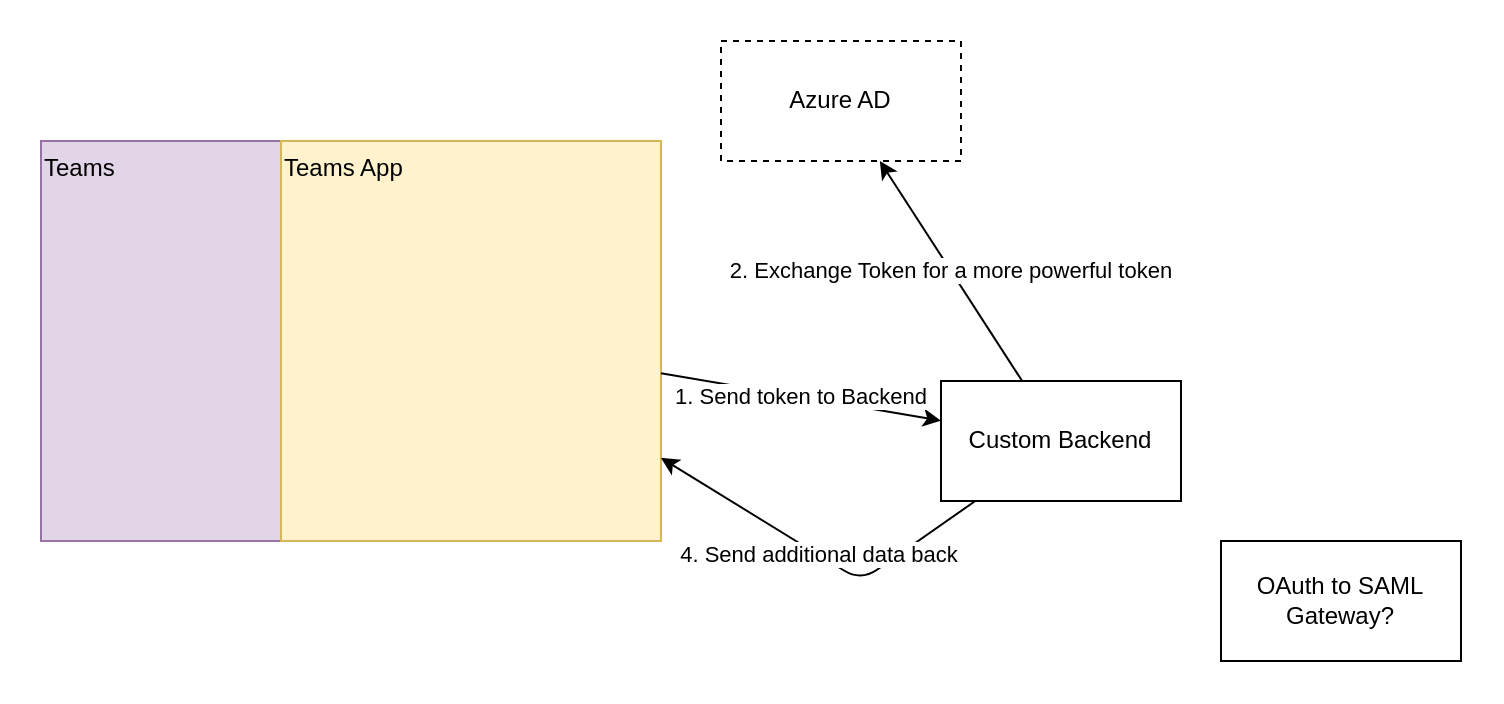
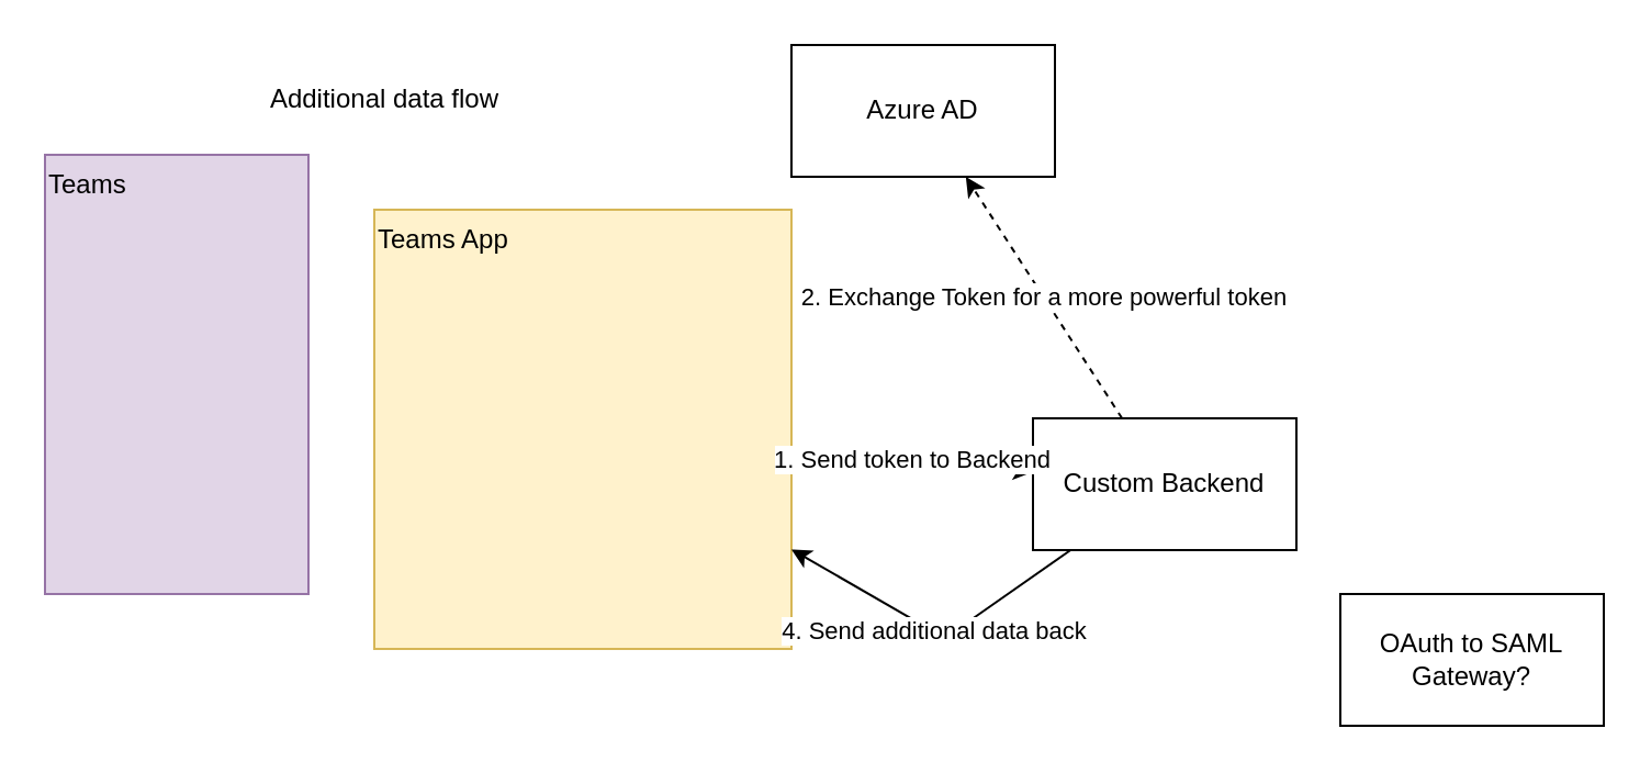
  <mxCell id="0" />
  <mxCell id="1" parent="0" />
  <mxCell id="2" value="Teams" style="rounded=0;whiteSpace=wrap;html=1;align=left;verticalAlign=top;fillColor=#e1d5e7;strokeColor=#9673a6;" vertex="1" parent="1"><mxGeometry x="20" y="70" width="120" height="200" as="geometry" /></mxCell>
- <mxCell id="3" value="Teams App" style="rounded=0;whiteSpace=wrap;html=1;align=left;verticalAlign=top;fillColor=#fff2cc;strokeColor=#d6b656;" vertex="1" parent="1"><mxGeometry x="140" y="70" width="190" height="200" as="geometry" /></mxCell>
- <mxCell id="4" value="Azure AD" style="rounded=0;whiteSpace=wrap;html=1;dashed=1;" vertex="1" parent="1"><mxGeometry x="360" width="120" height="60" as="geometry" y="20" /></mxCell>
+ <mxCell id="3" value="Teams App" style="rounded=0;whiteSpace=wrap;html=1;align=left;verticalAlign=top;fillColor=#fff2cc;strokeColor=#d6b656;" vertex="1" parent="1"><mxGeometry x="170" y="95" width="190" height="200" as="geometry" /></mxCell>
+ <mxCell id="4" value="Azure AD" style="rounded=0;whiteSpace=wrap;html=1;" vertex="1" parent="1"><mxGeometry x="360" width="120" height="60" as="geometry" y="20" /></mxCell>
  <mxCell id="5" value="Custom Backend" style="rounded=0;whiteSpace=wrap;html=1;" vertex="1" parent="1"><mxGeometry x="470" y="190" width="120" height="60" as="geometry" /></mxCell>
  <mxCell id="6" value="1. Send token to Backend" style="endArrow=classic;html=1;" edge="1" parent="1" source="3" target="5"><mxGeometry width="50" height="50" relative="1" as="geometry"><mxPoint x="520" y="390" as="sourcePoint" /><mxPoint x="570" y="340" as="targetPoint" /></mxGeometry></mxCell>
- <mxCell id="7" value="2. Exchange Token for a more powerful token" style="endArrow=classic;html=1;" edge="1" parent="1" source="5" target="4"><mxGeometry width="50" height="50" relative="1" as="geometry"><mxPoint x="210" y="360" as="sourcePoint" /><mxPoint x="260" y="310" as="targetPoint" /></mxGeometry></mxCell>
+ <mxCell id="7" value="2. Exchange Token for a more powerful token" style="endArrow=classic;html=1;dashed=1;" edge="1" parent="1" source="5" target="4"><mxGeometry width="50" height="50" relative="1" as="geometry"><mxPoint x="210" y="360" as="sourcePoint" /><mxPoint x="260" y="310" as="targetPoint" /></mxGeometry></mxCell>
  <mxCell id="8" value="4. Send additional data back" style="endArrow=classic;html=1;" edge="1" parent="1" source="5" target="3"><mxGeometry width="50" height="50" relative="1" as="geometry"><mxPoint x="520" y="390" as="sourcePoint" /><mxPoint x="330" y="370" as="targetPoint" /><Array as="points"><mxPoint x="430" y="290" /></Array></mxGeometry></mxCell>
+ <mxCell id="9" value="Additional data flow" style="text;html=1;strokeColor=none;fillColor=none;align=center;verticalAlign=middle;whiteSpace=wrap;rounded=0;" vertex="1" parent="1"><mxGeometry x="20" y="30" width="310" height="30" as="geometry" /></mxCell>
  <mxCell id="10" value="OAuth to SAML Gateway?" style="rounded=0;whiteSpace=wrap;html=1;" vertex="1" parent="1"><mxGeometry x="610" y="270" width="120" height="60" as="geometry" /></mxCell>
